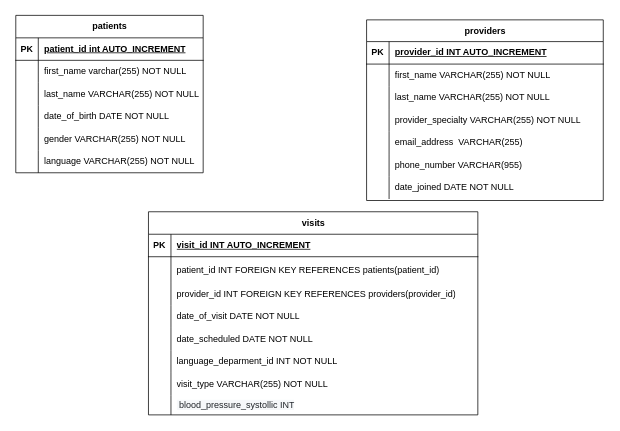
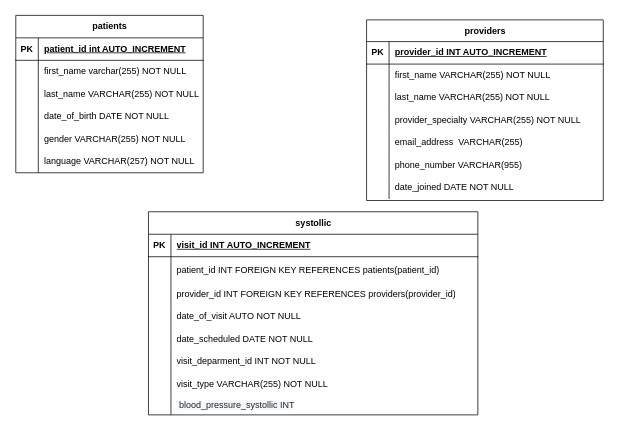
  <mxCell id="0" />
  <mxCell id="1" parent="0" />
  <mxCell id="2" value="patients" style="shape=table;startSize=30;container=1;collapsible=1;childLayout=tableLayout;fixedRows=1;rowLines=0;fontStyle=1;align=center;resizeLast=1;html=1;" vertex="1" parent="1"><mxGeometry x="20" y="20" width="250" height="210" as="geometry" /></mxCell>
  <mxCell id="3" value="" style="shape=tableRow;horizontal=0;startSize=0;swimlaneHead=0;swimlaneBody=0;fillColor=none;collapsible=0;dropTarget=0;points=[[0,0.5],[1,0.5]];portConstraint=eastwest;top=0;left=0;right=0;bottom=1;" vertex="1" parent="2"><mxGeometry y="30" width="250" height="30" as="geometry" /></mxCell>
  <mxCell id="4" value="PK" style="shape=partialRectangle;connectable=0;fillColor=none;top=0;left=0;bottom=0;right=0;fontStyle=1;overflow=hidden;whiteSpace=wrap;html=1;" vertex="1" parent="3"><mxGeometry width="30" height="30" as="geometry"><mxRectangle width="30" height="30" as="alternateBounds" /></mxGeometry></mxCell>
  <mxCell id="5" value="patient_id int AUTO_INCREMENT" style="shape=partialRectangle;connectable=0;fillColor=none;top=0;left=0;bottom=0;right=0;align=left;spacingLeft=6;fontStyle=5;overflow=hidden;whiteSpace=wrap;html=1;" vertex="1" parent="3"><mxGeometry x="30" width="220" height="30" as="geometry"><mxRectangle width="220" height="30" as="alternateBounds" /></mxGeometry></mxCell>
  <mxCell id="6" value="" style="shape=tableRow;horizontal=0;startSize=0;swimlaneHead=0;swimlaneBody=0;fillColor=none;collapsible=0;dropTarget=0;points=[[0,0.5],[1,0.5]];portConstraint=eastwest;top=0;left=0;right=0;bottom=0;" vertex="1" parent="2"><mxGeometry y="60" width="250" height="30" as="geometry" /></mxCell>
  <mxCell id="7" value="" style="shape=partialRectangle;connectable=0;fillColor=none;top=0;left=0;bottom=0;right=0;editable=1;overflow=hidden;whiteSpace=wrap;html=1;" vertex="1" parent="6"><mxGeometry width="30" height="30" as="geometry"><mxRectangle width="30" height="30" as="alternateBounds" /></mxGeometry></mxCell>
  <mxCell id="8" value="first_name varchar(255) NOT NULL" style="shape=partialRectangle;connectable=0;fillColor=none;top=0;left=0;bottom=0;right=0;align=left;spacingLeft=6;overflow=hidden;whiteSpace=wrap;html=1;" vertex="1" parent="6"><mxGeometry x="30" width="220" height="30" as="geometry"><mxRectangle width="220" height="30" as="alternateBounds" /></mxGeometry></mxCell>
  <mxCell id="9" value="" style="shape=tableRow;horizontal=0;startSize=0;swimlaneHead=0;swimlaneBody=0;fillColor=none;collapsible=0;dropTarget=0;points=[[0,0.5],[1,0.5]];portConstraint=eastwest;top=0;left=0;right=0;bottom=0;" vertex="1" parent="2"><mxGeometry y="90" width="250" height="30" as="geometry" /></mxCell>
  <mxCell id="10" value="" style="shape=partialRectangle;connectable=0;fillColor=none;top=0;left=0;bottom=0;right=0;editable=1;overflow=hidden;whiteSpace=wrap;html=1;" vertex="1" parent="9"><mxGeometry width="30" height="30" as="geometry"><mxRectangle width="30" height="30" as="alternateBounds" /></mxGeometry></mxCell>
  <mxCell id="11" value="last_name VARCHAR(255) NOT NULL" style="shape=partialRectangle;connectable=0;fillColor=none;top=0;left=0;bottom=0;right=0;align=left;spacingLeft=6;overflow=hidden;whiteSpace=wrap;html=1;" vertex="1" parent="9"><mxGeometry x="30" width="220" height="30" as="geometry"><mxRectangle width="220" height="30" as="alternateBounds" /></mxGeometry></mxCell>
  <mxCell id="12" value="" style="shape=tableRow;horizontal=0;startSize=0;swimlaneHead=0;swimlaneBody=0;fillColor=none;collapsible=0;dropTarget=0;points=[[0,0.5],[1,0.5]];portConstraint=eastwest;top=0;left=0;right=0;bottom=0;" vertex="1" parent="2"><mxGeometry y="120" width="250" height="30" as="geometry" /></mxCell>
  <mxCell id="13" value="" style="shape=partialRectangle;connectable=0;fillColor=none;top=0;left=0;bottom=0;right=0;editable=1;overflow=hidden;whiteSpace=wrap;html=1;" vertex="1" parent="12"><mxGeometry width="30" height="30" as="geometry"><mxRectangle width="30" height="30" as="alternateBounds" /></mxGeometry></mxCell>
  <mxCell id="14" value="date_of_birth DATE NOT NULL" style="shape=partialRectangle;connectable=0;fillColor=none;top=0;left=0;bottom=0;right=0;align=left;spacingLeft=6;overflow=hidden;whiteSpace=wrap;html=1;" vertex="1" parent="12"><mxGeometry x="30" width="220" height="30" as="geometry"><mxRectangle width="220" height="30" as="alternateBounds" /></mxGeometry></mxCell>
  <mxCell id="15" style="shape=tableRow;horizontal=0;startSize=0;swimlaneHead=0;swimlaneBody=0;fillColor=none;collapsible=0;dropTarget=0;points=[[0,0.5],[1,0.5]];portConstraint=eastwest;top=0;left=0;right=0;bottom=0;" vertex="1" parent="2"><mxGeometry y="150" width="250" height="30" as="geometry" /></mxCell>
  <mxCell id="16" style="shape=partialRectangle;connectable=0;fillColor=none;top=0;left=0;bottom=0;right=0;editable=1;overflow=hidden;whiteSpace=wrap;html=1;" vertex="1" parent="15"><mxGeometry width="30" height="30" as="geometry"><mxRectangle width="30" height="30" as="alternateBounds" /></mxGeometry></mxCell>
  <mxCell id="17" value="gender VARCHAR(255) NOT NULL" style="shape=partialRectangle;connectable=0;fillColor=none;top=0;left=0;bottom=0;right=0;align=left;spacingLeft=6;overflow=hidden;whiteSpace=wrap;html=1;" vertex="1" parent="15"><mxGeometry x="30" width="220" height="30" as="geometry"><mxRectangle width="220" height="30" as="alternateBounds" /></mxGeometry></mxCell>
  <mxCell id="18" style="shape=tableRow;horizontal=0;startSize=0;swimlaneHead=0;swimlaneBody=0;fillColor=none;collapsible=0;dropTarget=0;points=[[0,0.5],[1,0.5]];portConstraint=eastwest;top=0;left=0;right=0;bottom=0;" vertex="1" parent="2"><mxGeometry y="180" width="250" height="30" as="geometry" /></mxCell>
  <mxCell id="19" style="shape=partialRectangle;connectable=0;fillColor=none;top=0;left=0;bottom=0;right=0;editable=1;overflow=hidden;whiteSpace=wrap;html=1;" vertex="1" parent="18"><mxGeometry width="30" height="30" as="geometry"><mxRectangle width="30" height="30" as="alternateBounds" /></mxGeometry></mxCell>
- <mxCell id="20" value="language VARCHAR(255) NOT NULL" style="shape=partialRectangle;connectable=0;fillColor=none;top=0;left=0;bottom=0;right=0;align=left;spacingLeft=6;overflow=hidden;whiteSpace=wrap;html=1;" vertex="1" parent="18"><mxGeometry x="30" width="220" height="30" as="geometry"><mxRectangle width="220" height="30" as="alternateBounds" /></mxGeometry></mxCell>
+ <mxCell id="20" value="language VARCHAR(257) NOT NULL" style="shape=partialRectangle;connectable=0;fillColor=none;top=0;left=0;bottom=0;right=0;align=left;spacingLeft=6;overflow=hidden;whiteSpace=wrap;html=1;" vertex="1" parent="18"><mxGeometry x="30" width="220" height="30" as="geometry"><mxRectangle width="220" height="30" as="alternateBounds" /></mxGeometry></mxCell>
  <mxCell id="21" value="providers" style="shape=table;startSize=29;container=1;collapsible=1;childLayout=tableLayout;fixedRows=1;rowLines=0;fontStyle=1;align=center;resizeLast=1;html=1;" vertex="1" parent="1"><mxGeometry x="488" y="26" width="315.75" height="241" as="geometry" /></mxCell>
  <mxCell id="22" value="" style="shape=tableRow;horizontal=0;startSize=0;swimlaneHead=0;swimlaneBody=0;fillColor=none;collapsible=0;dropTarget=0;points=[[0,0.5],[1,0.5]];portConstraint=eastwest;top=0;left=0;right=0;bottom=1;" vertex="1" parent="21"><mxGeometry y="29" width="315.75" height="30" as="geometry" /></mxCell>
  <mxCell id="23" value="PK" style="shape=partialRectangle;connectable=0;fillColor=none;top=0;left=0;bottom=0;right=0;fontStyle=1;overflow=hidden;whiteSpace=wrap;html=1;" vertex="1" parent="22"><mxGeometry width="30" height="30" as="geometry"><mxRectangle width="30" height="30" as="alternateBounds" /></mxGeometry></mxCell>
  <mxCell id="24" value="provider_id INT AUTO_INCREMENT" style="shape=partialRectangle;connectable=0;fillColor=none;top=0;left=0;bottom=0;right=0;align=left;spacingLeft=6;fontStyle=5;overflow=hidden;whiteSpace=wrap;html=1;" vertex="1" parent="22"><mxGeometry x="30" width="285.75" height="30" as="geometry"><mxRectangle width="285.75" height="30" as="alternateBounds" /></mxGeometry></mxCell>
  <mxCell id="25" value="" style="shape=tableRow;horizontal=0;startSize=0;swimlaneHead=0;swimlaneBody=0;fillColor=none;collapsible=0;dropTarget=0;points=[[0,0.5],[1,0.5]];portConstraint=eastwest;top=0;left=0;right=0;bottom=0;" vertex="1" parent="21"><mxGeometry y="59" width="315.75" height="30" as="geometry" /></mxCell>
  <mxCell id="26" value="" style="shape=partialRectangle;connectable=0;fillColor=none;top=0;left=0;bottom=0;right=0;editable=1;overflow=hidden;whiteSpace=wrap;html=1;" vertex="1" parent="25"><mxGeometry width="30" height="30" as="geometry"><mxRectangle width="30" height="30" as="alternateBounds" /></mxGeometry></mxCell>
  <mxCell id="27" value="first_name VARCHAR(255) NOT NULL" style="shape=partialRectangle;connectable=0;fillColor=none;top=0;left=0;bottom=0;right=0;align=left;spacingLeft=6;overflow=hidden;whiteSpace=wrap;html=1;" vertex="1" parent="25"><mxGeometry x="30" width="285.75" height="30" as="geometry"><mxRectangle width="285.75" height="30" as="alternateBounds" /></mxGeometry></mxCell>
  <mxCell id="28" value="" style="shape=tableRow;horizontal=0;startSize=0;swimlaneHead=0;swimlaneBody=0;fillColor=none;collapsible=0;dropTarget=0;points=[[0,0.5],[1,0.5]];portConstraint=eastwest;top=0;left=0;right=0;bottom=0;" vertex="1" parent="21"><mxGeometry y="89" width="315.75" height="30" as="geometry" /></mxCell>
  <mxCell id="29" value="" style="shape=partialRectangle;connectable=0;fillColor=none;top=0;left=0;bottom=0;right=0;editable=1;overflow=hidden;whiteSpace=wrap;html=1;" vertex="1" parent="28"><mxGeometry width="30" height="30" as="geometry"><mxRectangle width="30" height="30" as="alternateBounds" /></mxGeometry></mxCell>
  <mxCell id="30" value="last_name VARCHAR(255) NOT NULL" style="shape=partialRectangle;connectable=0;fillColor=none;top=0;left=0;bottom=0;right=0;align=left;spacingLeft=6;overflow=hidden;whiteSpace=wrap;html=1;" vertex="1" parent="28"><mxGeometry x="30" width="285.75" height="30" as="geometry"><mxRectangle width="285.75" height="30" as="alternateBounds" /></mxGeometry></mxCell>
  <mxCell id="31" value="" style="shape=tableRow;horizontal=0;startSize=0;swimlaneHead=0;swimlaneBody=0;fillColor=none;collapsible=0;dropTarget=0;points=[[0,0.5],[1,0.5]];portConstraint=eastwest;top=0;left=0;right=0;bottom=0;" vertex="1" parent="21"><mxGeometry y="119" width="315.75" height="30" as="geometry" /></mxCell>
  <mxCell id="32" value="" style="shape=partialRectangle;connectable=0;fillColor=none;top=0;left=0;bottom=0;right=0;editable=1;overflow=hidden;whiteSpace=wrap;html=1;" vertex="1" parent="31"><mxGeometry width="30" height="30" as="geometry"><mxRectangle width="30" height="30" as="alternateBounds" /></mxGeometry></mxCell>
  <mxCell id="33" value="provider_specialty VARCHAR(255) NOT NULL" style="shape=partialRectangle;connectable=0;fillColor=none;top=0;left=0;bottom=0;right=0;align=left;spacingLeft=6;overflow=hidden;whiteSpace=wrap;html=1;" vertex="1" parent="31"><mxGeometry x="30" width="285.75" height="30" as="geometry"><mxRectangle width="285.75" height="30" as="alternateBounds" /></mxGeometry></mxCell>
  <mxCell id="34" style="shape=tableRow;horizontal=0;startSize=0;swimlaneHead=0;swimlaneBody=0;fillColor=none;collapsible=0;dropTarget=0;points=[[0,0.5],[1,0.5]];portConstraint=eastwest;top=0;left=0;right=0;bottom=0;" vertex="1" parent="21"><mxGeometry y="149" width="315.75" height="30" as="geometry" /></mxCell>
  <mxCell id="35" style="shape=partialRectangle;connectable=0;fillColor=none;top=0;left=0;bottom=0;right=0;editable=1;overflow=hidden;whiteSpace=wrap;html=1;" vertex="1" parent="34"><mxGeometry width="30" height="30" as="geometry"><mxRectangle width="30" height="30" as="alternateBounds" /></mxGeometry></mxCell>
  <mxCell id="36" value="email_address&amp;nbsp; VARCHAR(255)&amp;nbsp;" style="shape=partialRectangle;connectable=0;fillColor=none;top=0;left=0;bottom=0;right=0;align=left;spacingLeft=6;overflow=hidden;whiteSpace=wrap;html=1;" vertex="1" parent="34"><mxGeometry x="30" width="285.75" height="30" as="geometry"><mxRectangle width="285.75" height="30" as="alternateBounds" /></mxGeometry></mxCell>
  <mxCell id="37" style="shape=tableRow;horizontal=0;startSize=0;swimlaneHead=0;swimlaneBody=0;fillColor=none;collapsible=0;dropTarget=0;points=[[0,0.5],[1,0.5]];portConstraint=eastwest;top=0;left=0;right=0;bottom=0;" vertex="1" parent="21"><mxGeometry y="179" width="315.75" height="30" as="geometry" /></mxCell>
  <mxCell id="38" style="shape=partialRectangle;connectable=0;fillColor=none;top=0;left=0;bottom=0;right=0;editable=1;overflow=hidden;whiteSpace=wrap;html=1;" vertex="1" parent="37"><mxGeometry width="30" height="30" as="geometry"><mxRectangle width="30" height="30" as="alternateBounds" /></mxGeometry></mxCell>
  <mxCell id="39" value="phone_number VARCHAR(955)" style="shape=partialRectangle;connectable=0;fillColor=none;top=0;left=0;bottom=0;right=0;align=left;spacingLeft=6;overflow=hidden;whiteSpace=wrap;html=1;" vertex="1" parent="37"><mxGeometry x="30" width="285.75" height="30" as="geometry"><mxRectangle width="285.75" height="30" as="alternateBounds" /></mxGeometry></mxCell>
  <mxCell id="40" style="shape=tableRow;horizontal=0;startSize=0;swimlaneHead=0;swimlaneBody=0;fillColor=none;collapsible=0;dropTarget=0;points=[[0,0.5],[1,0.5]];portConstraint=eastwest;top=0;left=0;right=0;bottom=0;" vertex="1" parent="21"><mxGeometry y="209" width="315.75" height="30" as="geometry" /></mxCell>
  <mxCell id="41" style="shape=partialRectangle;connectable=0;fillColor=none;top=0;left=0;bottom=0;right=0;editable=1;overflow=hidden;whiteSpace=wrap;html=1;" vertex="1" parent="40"><mxGeometry width="30" height="30" as="geometry"><mxRectangle width="30" height="30" as="alternateBounds" /></mxGeometry></mxCell>
  <mxCell id="42" value="date_joined DATE NOT NULL" style="shape=partialRectangle;connectable=0;fillColor=none;top=0;left=0;bottom=0;right=0;align=left;spacingLeft=6;overflow=hidden;whiteSpace=wrap;html=1;" vertex="1" parent="40"><mxGeometry x="30" width="285.75" height="30" as="geometry"><mxRectangle width="285.75" height="30" as="alternateBounds" /></mxGeometry></mxCell>
- <mxCell id="43" value="visits" style="shape=table;startSize=30;container=1;collapsible=1;childLayout=tableLayout;fixedRows=1;rowLines=0;fontStyle=1;align=center;resizeLast=1;html=1;" vertex="1" parent="1"><mxGeometry x="197" y="282" width="439.42" height="271" as="geometry" /></mxCell>
+ <mxCell id="43" value="systollic" style="shape=table;startSize=30;container=1;collapsible=1;childLayout=tableLayout;fixedRows=1;rowLines=0;fontStyle=1;align=center;resizeLast=1;html=1;" vertex="1" parent="1"><mxGeometry x="197" y="282" width="439.42" height="271" as="geometry" /></mxCell>
  <mxCell id="44" value="" style="shape=tableRow;horizontal=0;startSize=0;swimlaneHead=0;swimlaneBody=0;fillColor=none;collapsible=0;dropTarget=0;points=[[0,0.5],[1,0.5]];portConstraint=eastwest;top=0;left=0;right=0;bottom=1;" vertex="1" parent="43"><mxGeometry y="30" width="439.42" height="30" as="geometry" /></mxCell>
  <mxCell id="45" value="PK" style="shape=partialRectangle;connectable=0;fillColor=none;top=0;left=0;bottom=0;right=0;fontStyle=1;overflow=hidden;whiteSpace=wrap;html=1;" vertex="1" parent="44"><mxGeometry width="30" height="30" as="geometry"><mxRectangle width="30" height="30" as="alternateBounds" /></mxGeometry></mxCell>
  <mxCell id="46" value="visit_id INT AUTO_INCREMENT" style="shape=partialRectangle;connectable=0;fillColor=none;top=0;left=0;bottom=0;right=0;align=left;spacingLeft=6;fontStyle=5;overflow=hidden;whiteSpace=wrap;html=1;" vertex="1" parent="44"><mxGeometry x="30" width="409.42" height="30" as="geometry"><mxRectangle width="409.42" height="30" as="alternateBounds" /></mxGeometry></mxCell>
  <mxCell id="47" value="" style="shape=tableRow;horizontal=0;startSize=0;swimlaneHead=0;swimlaneBody=0;fillColor=none;collapsible=0;dropTarget=0;points=[[0,0.5],[1,0.5]];portConstraint=eastwest;top=0;left=0;right=0;bottom=0;" vertex="1" parent="43"><mxGeometry y="60" width="439.42" height="35" as="geometry" /></mxCell>
  <mxCell id="48" value="" style="shape=partialRectangle;connectable=0;fillColor=none;top=0;left=0;bottom=0;right=0;editable=1;overflow=hidden;whiteSpace=wrap;html=1;" vertex="1" parent="47"><mxGeometry width="30" height="35" as="geometry"><mxRectangle width="30" height="35" as="alternateBounds" /></mxGeometry></mxCell>
  <mxCell id="49" value="patient_id INT FOREIGN KEY REFERENCES patients(patient_id)" style="shape=partialRectangle;connectable=0;fillColor=none;top=0;left=0;bottom=0;right=0;align=left;spacingLeft=6;overflow=hidden;whiteSpace=wrap;html=1;" vertex="1" parent="47"><mxGeometry x="30" width="409.42" height="35" as="geometry"><mxRectangle width="409.42" height="35" as="alternateBounds" /></mxGeometry></mxCell>
  <mxCell id="50" value="" style="shape=tableRow;horizontal=0;startSize=0;swimlaneHead=0;swimlaneBody=0;fillColor=none;collapsible=0;dropTarget=0;points=[[0,0.5],[1,0.5]];portConstraint=eastwest;top=0;left=0;right=0;bottom=0;" vertex="1" parent="43"><mxGeometry y="95" width="439.42" height="30" as="geometry" /></mxCell>
  <mxCell id="51" value="" style="shape=partialRectangle;connectable=0;fillColor=none;top=0;left=0;bottom=0;right=0;editable=1;overflow=hidden;whiteSpace=wrap;html=1;" vertex="1" parent="50"><mxGeometry width="30" height="30" as="geometry"><mxRectangle width="30" height="30" as="alternateBounds" /></mxGeometry></mxCell>
  <mxCell id="52" value="provider_id INT FOREIGN KEY REFERENCES providers(provider_id)" style="shape=partialRectangle;connectable=0;fillColor=none;top=0;left=0;bottom=0;right=0;align=left;spacingLeft=6;overflow=hidden;whiteSpace=wrap;html=1;" vertex="1" parent="50"><mxGeometry x="30" width="409.42" height="30" as="geometry"><mxRectangle width="409.42" height="30" as="alternateBounds" /></mxGeometry></mxCell>
  <mxCell id="53" value="" style="shape=tableRow;horizontal=0;startSize=0;swimlaneHead=0;swimlaneBody=0;fillColor=none;collapsible=0;dropTarget=0;points=[[0,0.5],[1,0.5]];portConstraint=eastwest;top=0;left=0;right=0;bottom=0;" vertex="1" parent="43"><mxGeometry y="125" width="439.42" height="30" as="geometry" /></mxCell>
  <mxCell id="54" value="" style="shape=partialRectangle;connectable=0;fillColor=none;top=0;left=0;bottom=0;right=0;editable=1;overflow=hidden;whiteSpace=wrap;html=1;" vertex="1" parent="53"><mxGeometry width="30" height="30" as="geometry"><mxRectangle width="30" height="30" as="alternateBounds" /></mxGeometry></mxCell>
- <mxCell id="55" value="date_of_visit DATE NOT NULL" style="shape=partialRectangle;connectable=0;fillColor=none;top=0;left=0;bottom=0;right=0;align=left;spacingLeft=6;overflow=hidden;whiteSpace=wrap;html=1;" vertex="1" parent="53"><mxGeometry x="30" width="409.42" height="30" as="geometry"><mxRectangle width="409.42" height="30" as="alternateBounds" /></mxGeometry></mxCell>
+ <mxCell id="55" value="date_of_visit AUTO NOT NULL" style="shape=partialRectangle;connectable=0;fillColor=none;top=0;left=0;bottom=0;right=0;align=left;spacingLeft=6;overflow=hidden;whiteSpace=wrap;html=1;" vertex="1" parent="53"><mxGeometry x="30" width="409.42" height="30" as="geometry"><mxRectangle width="409.42" height="30" as="alternateBounds" /></mxGeometry></mxCell>
  <mxCell id="56" style="shape=tableRow;horizontal=0;startSize=0;swimlaneHead=0;swimlaneBody=0;fillColor=none;collapsible=0;dropTarget=0;points=[[0,0.5],[1,0.5]];portConstraint=eastwest;top=0;left=0;right=0;bottom=0;" vertex="1" parent="43"><mxGeometry y="155" width="439.42" height="30" as="geometry" /></mxCell>
  <mxCell id="57" style="shape=partialRectangle;connectable=0;fillColor=none;top=0;left=0;bottom=0;right=0;editable=1;overflow=hidden;whiteSpace=wrap;html=1;" vertex="1" parent="56"><mxGeometry width="30" height="30" as="geometry"><mxRectangle width="30" height="30" as="alternateBounds" /></mxGeometry></mxCell>
  <mxCell id="58" value="date_scheduled DATE NOT NULL" style="shape=partialRectangle;connectable=0;fillColor=none;top=0;left=0;bottom=0;right=0;align=left;spacingLeft=6;overflow=hidden;whiteSpace=wrap;html=1;" vertex="1" parent="56"><mxGeometry x="30" width="409.42" height="30" as="geometry"><mxRectangle width="409.42" height="30" as="alternateBounds" /></mxGeometry></mxCell>
  <mxCell id="59" style="shape=tableRow;horizontal=0;startSize=0;swimlaneHead=0;swimlaneBody=0;fillColor=none;collapsible=0;dropTarget=0;points=[[0,0.5],[1,0.5]];portConstraint=eastwest;top=0;left=0;right=0;bottom=0;" vertex="1" parent="43"><mxGeometry y="185" width="439.42" height="30" as="geometry" /></mxCell>
  <mxCell id="60" style="shape=partialRectangle;connectable=0;fillColor=none;top=0;left=0;bottom=0;right=0;editable=1;overflow=hidden;whiteSpace=wrap;html=1;" vertex="1" parent="59"><mxGeometry width="30" height="30" as="geometry"><mxRectangle width="30" height="30" as="alternateBounds" /></mxGeometry></mxCell>
- <mxCell id="61" value="language_deparment_id INT NOT NULL" style="shape=partialRectangle;connectable=0;fillColor=none;top=0;left=0;bottom=0;right=0;align=left;spacingLeft=6;overflow=hidden;whiteSpace=wrap;html=1;" vertex="1" parent="59"><mxGeometry x="30" width="409.42" height="30" as="geometry"><mxRectangle width="409.42" height="30" as="alternateBounds" /></mxGeometry></mxCell>
+ <mxCell id="61" value="visit_deparment_id INT NOT NULL" style="shape=partialRectangle;connectable=0;fillColor=none;top=0;left=0;bottom=0;right=0;align=left;spacingLeft=6;overflow=hidden;whiteSpace=wrap;html=1;" vertex="1" parent="59"><mxGeometry x="30" width="409.42" height="30" as="geometry"><mxRectangle width="409.42" height="30" as="alternateBounds" /></mxGeometry></mxCell>
  <mxCell id="62" style="shape=tableRow;horizontal=0;startSize=0;swimlaneHead=0;swimlaneBody=0;fillColor=none;collapsible=0;dropTarget=0;points=[[0,0.5],[1,0.5]];portConstraint=eastwest;top=0;left=0;right=0;bottom=0;" vertex="1" parent="43"><mxGeometry y="215" width="439.42" height="30" as="geometry" /></mxCell>
  <mxCell id="63" style="shape=partialRectangle;connectable=0;fillColor=none;top=0;left=0;bottom=0;right=0;editable=1;overflow=hidden;whiteSpace=wrap;html=1;" vertex="1" parent="62"><mxGeometry width="30" height="30" as="geometry"><mxRectangle width="30" height="30" as="alternateBounds" /></mxGeometry></mxCell>
  <mxCell id="64" value="visit_type VARCHAR(255) NOT NULL" style="shape=partialRectangle;connectable=0;fillColor=none;top=0;left=0;bottom=0;right=0;align=left;spacingLeft=6;overflow=hidden;whiteSpace=wrap;html=1;" vertex="1" parent="62"><mxGeometry x="30" width="409.42" height="30" as="geometry"><mxRectangle width="409.42" height="30" as="alternateBounds" /></mxGeometry></mxCell>
  <mxCell id="65" style="shape=tableRow;horizontal=0;startSize=0;swimlaneHead=0;swimlaneBody=0;fillColor=none;collapsible=0;dropTarget=0;points=[[0,0.5],[1,0.5]];portConstraint=eastwest;top=0;left=0;right=0;bottom=0;" vertex="1" parent="43"><mxGeometry y="245" width="439.42" height="26" as="geometry" /></mxCell>
  <mxCell id="66" style="shape=partialRectangle;connectable=0;fillColor=none;top=0;left=0;bottom=0;right=0;editable=1;overflow=hidden;whiteSpace=wrap;html=1;" vertex="1" parent="65"><mxGeometry width="30" height="26" as="geometry"><mxRectangle width="30" height="26" as="alternateBounds" /></mxGeometry></mxCell>
  <mxCell id="67" value="&lt;font color=&quot;#1f2328&quot;&gt;&lt;span style=&quot;background-color: rgb(246, 248, 250);&quot;&gt;&amp;nbsp;blood_pressure_systollic INT&lt;/span&gt;&lt;/font&gt;" style="shape=partialRectangle;connectable=0;fillColor=none;top=0;left=0;bottom=0;right=0;align=left;spacingLeft=6;overflow=hidden;whiteSpace=wrap;html=1;fontSize=12;" vertex="1" parent="65"><mxGeometry x="30" width="409.42" height="26" as="geometry"><mxRectangle width="409.42" height="26" as="alternateBounds" /></mxGeometry></mxCell>
